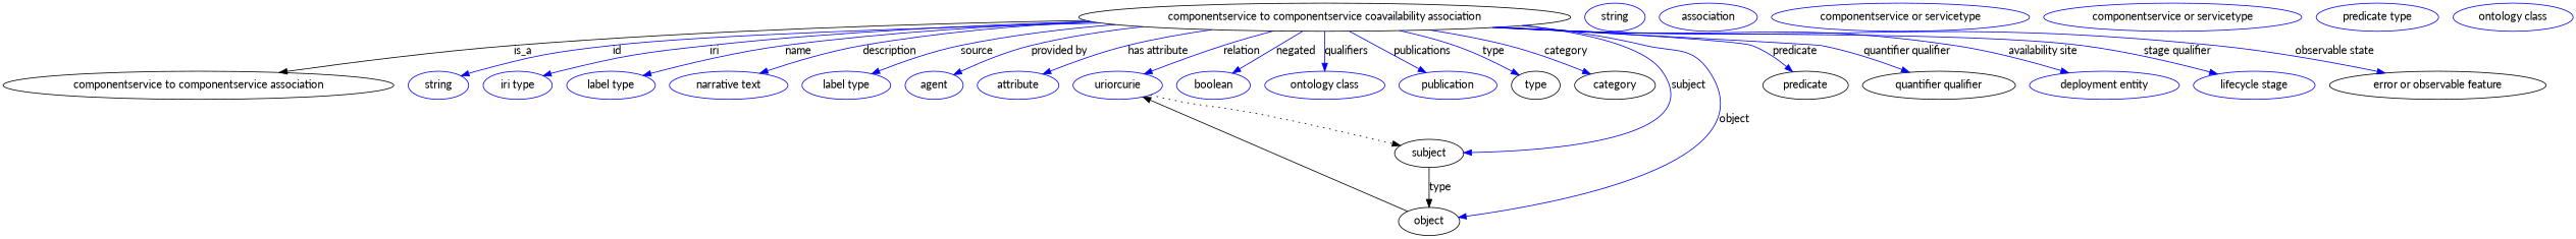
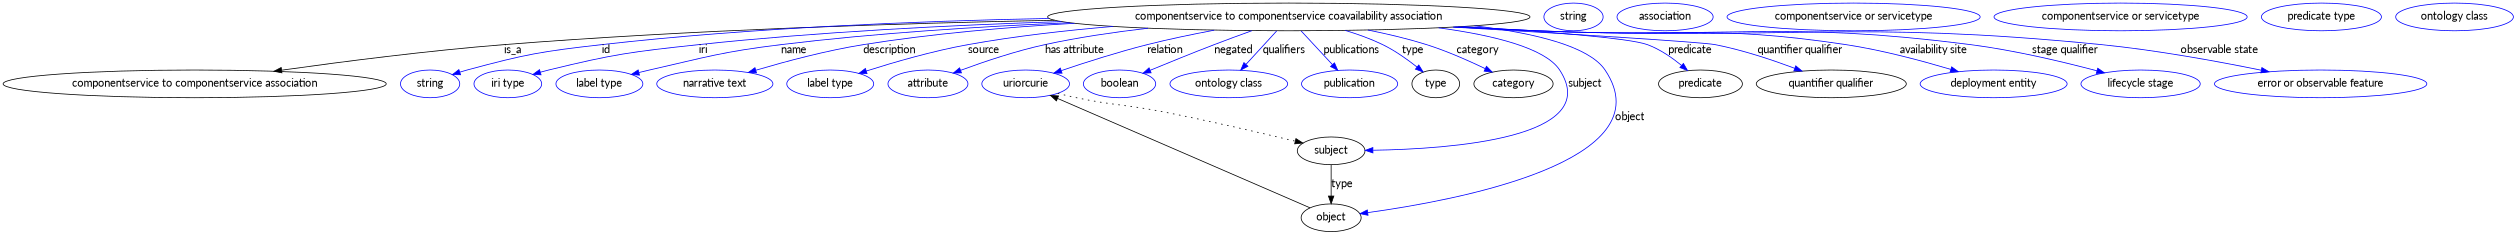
  digraph {
    fontname=Lato
    node [fontname=Lato color=blue]
    edge [fontname=Lato color=blue style=solid]
    n1 [height=0.5 label="componentservice to componentservice coavailability association" width=8.702 color=""]
    "componentservice to componentservice association" [height=0.5 width=6.9147 color=""]
    n3 [height=0.5 label=string width=1.0652]
    n4 [height=0.5 label="iri type" width=1.2277]
    n5 [height=0.5 label="label type" width=1.5707]
    n6 [height=0.5 label="narrative text" width=2.0943]
    n7 [height=0.5 label="label type" width=1.5707]
-   n8 [height=0.5 label=agent width=1.0291]
    n9 [height=0.5 label=attribute width=1.4443]
    n10 [height=0.5 label=uriorcurie width=1.5887]
    n11 [height=0.5 label=boolean width=1.2999]
    n12 [height=0.5 label="ontology class" width=2.1304]
    n13 [height=0.5 label=publication width=1.7332]
    type [height=0.5 width=0.86659 color=""]
    category [height=0.5 width=1.4263 color=""]
    subject [height=0.5 width=1.2277 color=""]
    object [height=0.5 width=1.0832 color=""]
    predicate [height=0.5 width=1.5165 color=""]
    "quantifier qualifier" [height=0.5 width=2.7081 color=""]
    n20 [height=0.5 label="deployment entity" width=2.6539]
    n21 [height=0.5 label="lifecycle stage" width=2.1484]
-   n22 [color=black height=0.5 label="error or observable feature" width=3.8274]
+   n22 [height=0.5 label="error or observable feature" width=3.8274]
    n23 [height=0.5 label=string width=1.0652]
    n24 [height=0.5 label=association width=1.7332]
    n25 [height=0.5 label="componentservice or servicetype" width=4.5677]
    n26 [height=0.5 label="componentservice or servicetype" width=4.5677]
    n27 [height=0.5 label="predicate type" width=2.1665]
    n28 [height=0.5 label="ontology class" width=2.1304]
    n1 -> "componentservice to componentservice association" [label=is_a color="" style=""]
    n1 -> n3 [label=id]
    n1 -> n4 [label=iri]
    n1 -> n5 [label=name]
    n1 -> n6 [label=description]
    n1 -> n7 [label=source]
-   n1 -> n8 [label="provided by"]
    n1 -> n9 [label="has attribute"]
    n1 -> n10 [label=relation]
    n1 -> n11 [label=negated]
    n1 -> n12 [label=qualifiers]
    n1 -> n13 [label=publications]
    n1 -> type [label=type]
    n1 -> category [label=category]
    n1 -> subject [label=subject]
    n1 -> object [label=object]
    n1 -> predicate [label=predicate]
    n1 -> "quantifier qualifier" [label="quantifier qualifier"]
    n1 -> n20 [label="availability site"]
    n1 -> n21 [label="stage qualifier"]
    n1 -> n22 [label="observable state"]
    n10 -> subject [style=dotted color=""]
    subject -> object [label=type color="" style=""]
    object -> n10 [color=""]
  }
